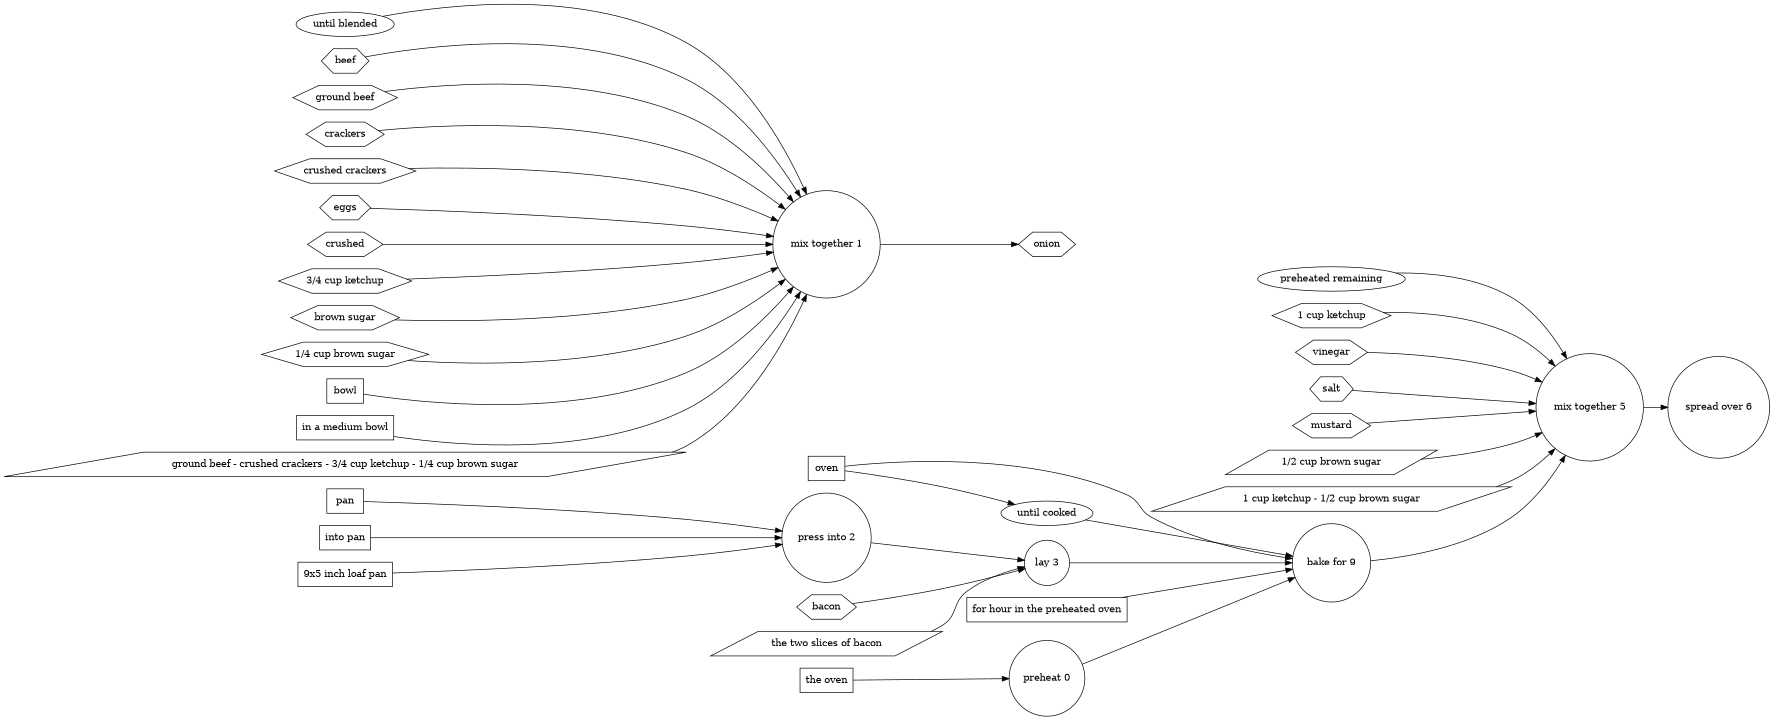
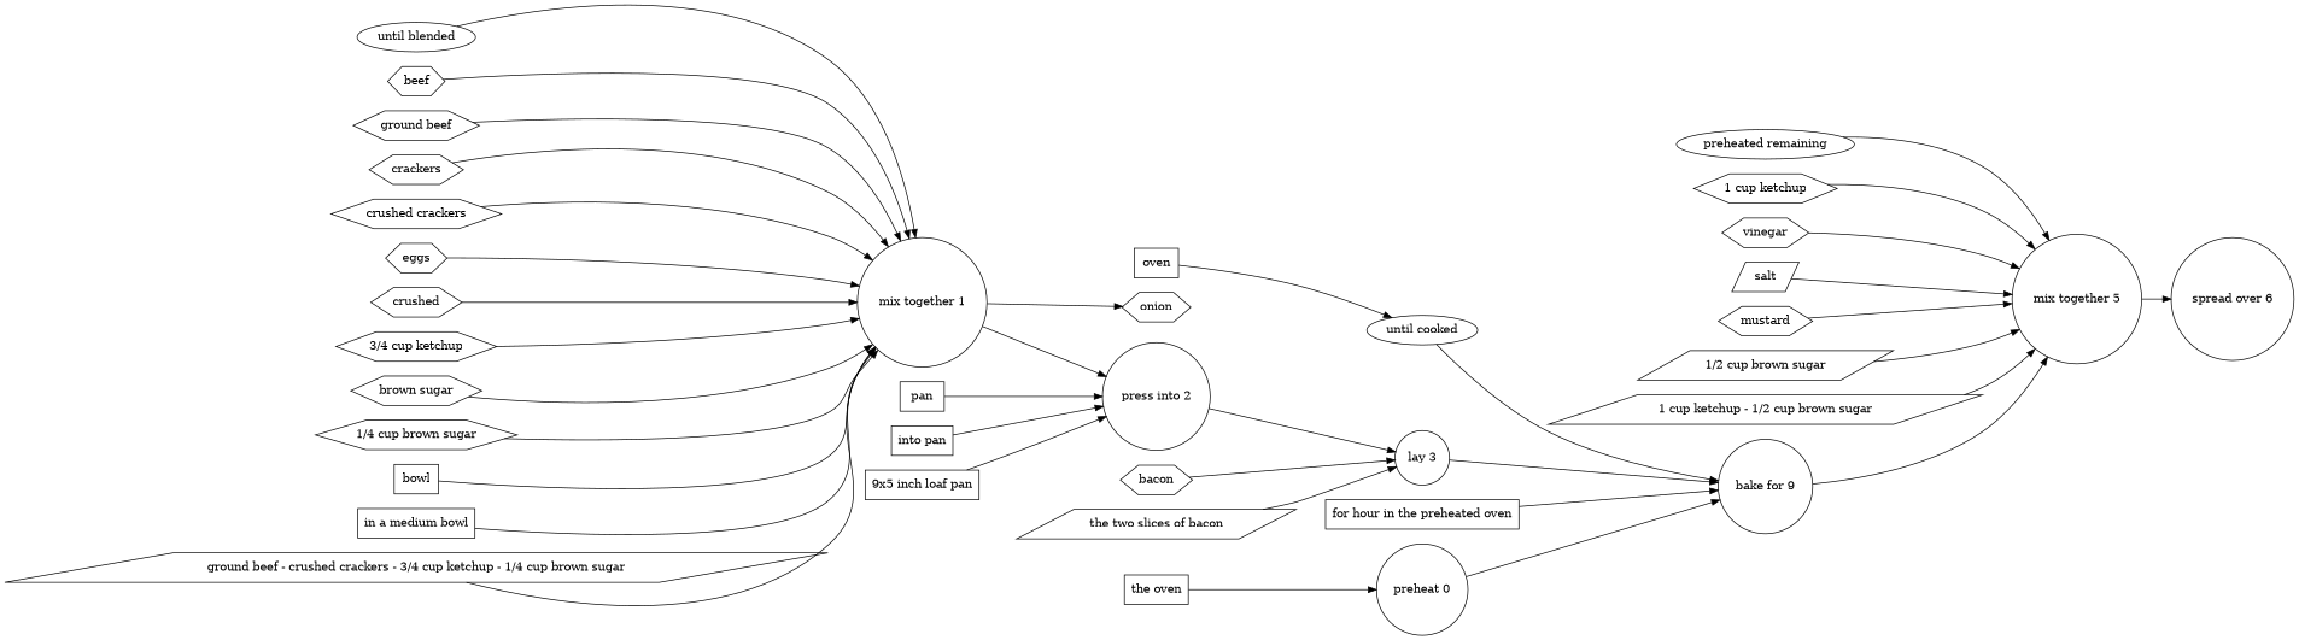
  digraph {
    rankdir=LR
    node [fillcolor=white shape=hexagon style=filled]
    "preheat 0" [shape=circle]
    n2 [label="bake for 9" shape=circle]
    "mix together 5" [shape=circle]
    oven [shape=box]
    "until cooked" [shape=ellipse]
    "the oven" [shape=rectangle]
    "mix together 1" [shape=circle]
    "press into 2" [shape=circle]
    onion
    "lay 3" [shape=circle]
    "until blended" [shape=ellipse]
    beef
    "ground beef"
    crackers
    "crushed crackers"
    eggs
    n17 [label=crushed]
    "3/4 cup ketchup"
    "brown sugar"
    "1/4 cup brown sugar"
    bowl [shape=box]
    "in a medium bowl" [shape=rectangle]
    "ground beef - crushed crackers - 3/4 cup ketchup - 1/4 cup brown sugar" [shape=parallelogram]
    pan [shape=box]
    "into pan" [shape=rectangle]
    "9x5 inch loaf pan" [shape=rectangle]
    bacon
    "the two slices of bacon" [shape=parallelogram]
    "spread over 6" [shape=circle]
    "for hour in the preheated oven" [shape=rectangle]
    n31 [label="preheated remaining" shape=ellipse]
    "1 cup ketchup"
    vinegar
-   salt
+   salt [shape=parallelogram]
    mustard
    "1/2 cup brown sugar" [shape=parallelogram]
    "1 cup ketchup - 1/2 cup brown sugar" [shape=parallelogram]
    "preheat 0" -> n2
    n2 -> "mix together 5"
    "mix together 5" -> "spread over 6"
-   oven -> n2
    oven -> "until cooked"
    "until cooked" -> n2
    "the oven" -> "preheat 0"
+   "mix together 1" -> "press into 2"
    "mix together 1" -> onion
    "press into 2" -> "lay 3"
    "lay 3" -> n2
    "until blended" -> "mix together 1"
    beef -> "mix together 1"
    "ground beef" -> "mix together 1"
    crackers -> "mix together 1"
    "crushed crackers" -> "mix together 1"
    eggs -> "mix together 1"
    n17 -> "mix together 1"
    "3/4 cup ketchup" -> "mix together 1"
    "brown sugar" -> "mix together 1"
    "1/4 cup brown sugar" -> "mix together 1"
    bowl -> "mix together 1"
    "in a medium bowl" -> "mix together 1"
    "ground beef - crushed crackers - 3/4 cup ketchup - 1/4 cup brown sugar" -> "mix together 1"
    pan -> "press into 2"
    "into pan" -> "press into 2"
    "9x5 inch loaf pan" -> "press into 2"
    bacon -> "lay 3"
    "the two slices of bacon" -> "lay 3"
    "for hour in the preheated oven" -> n2
    n31 -> "mix together 5"
    "1 cup ketchup" -> "mix together 5"
    vinegar -> "mix together 5"
    salt -> "mix together 5"
    mustard -> "mix together 5"
    "1/2 cup brown sugar" -> "mix together 5"
    "1 cup ketchup - 1/2 cup brown sugar" -> "mix together 5"
  }
